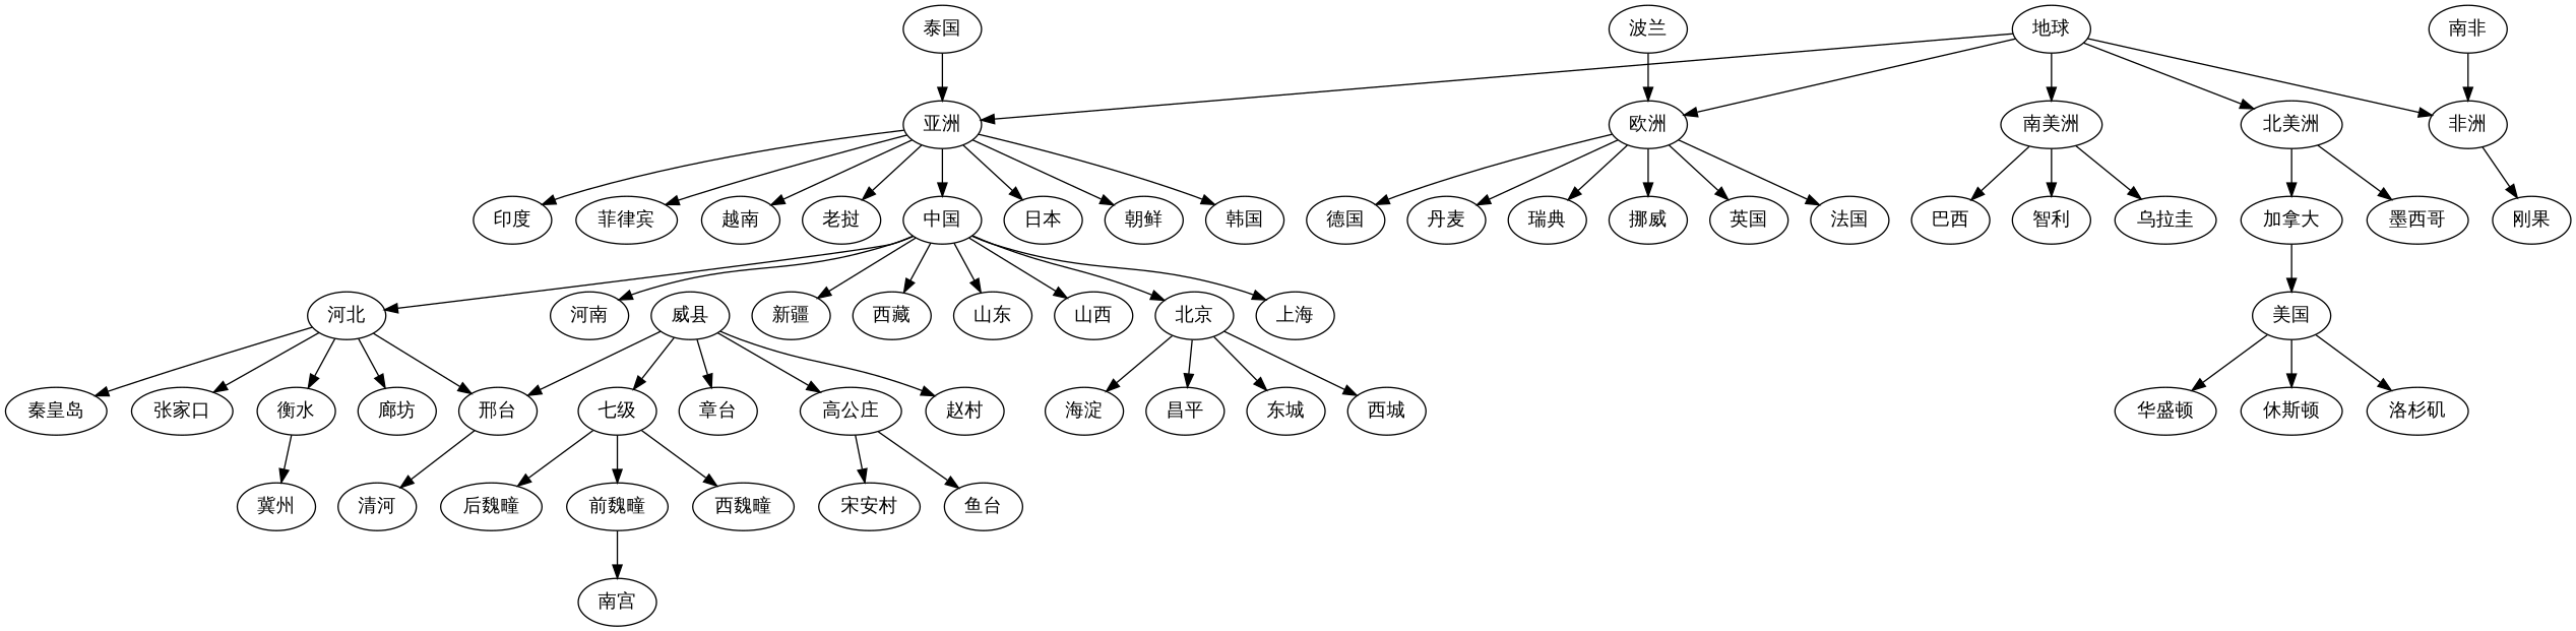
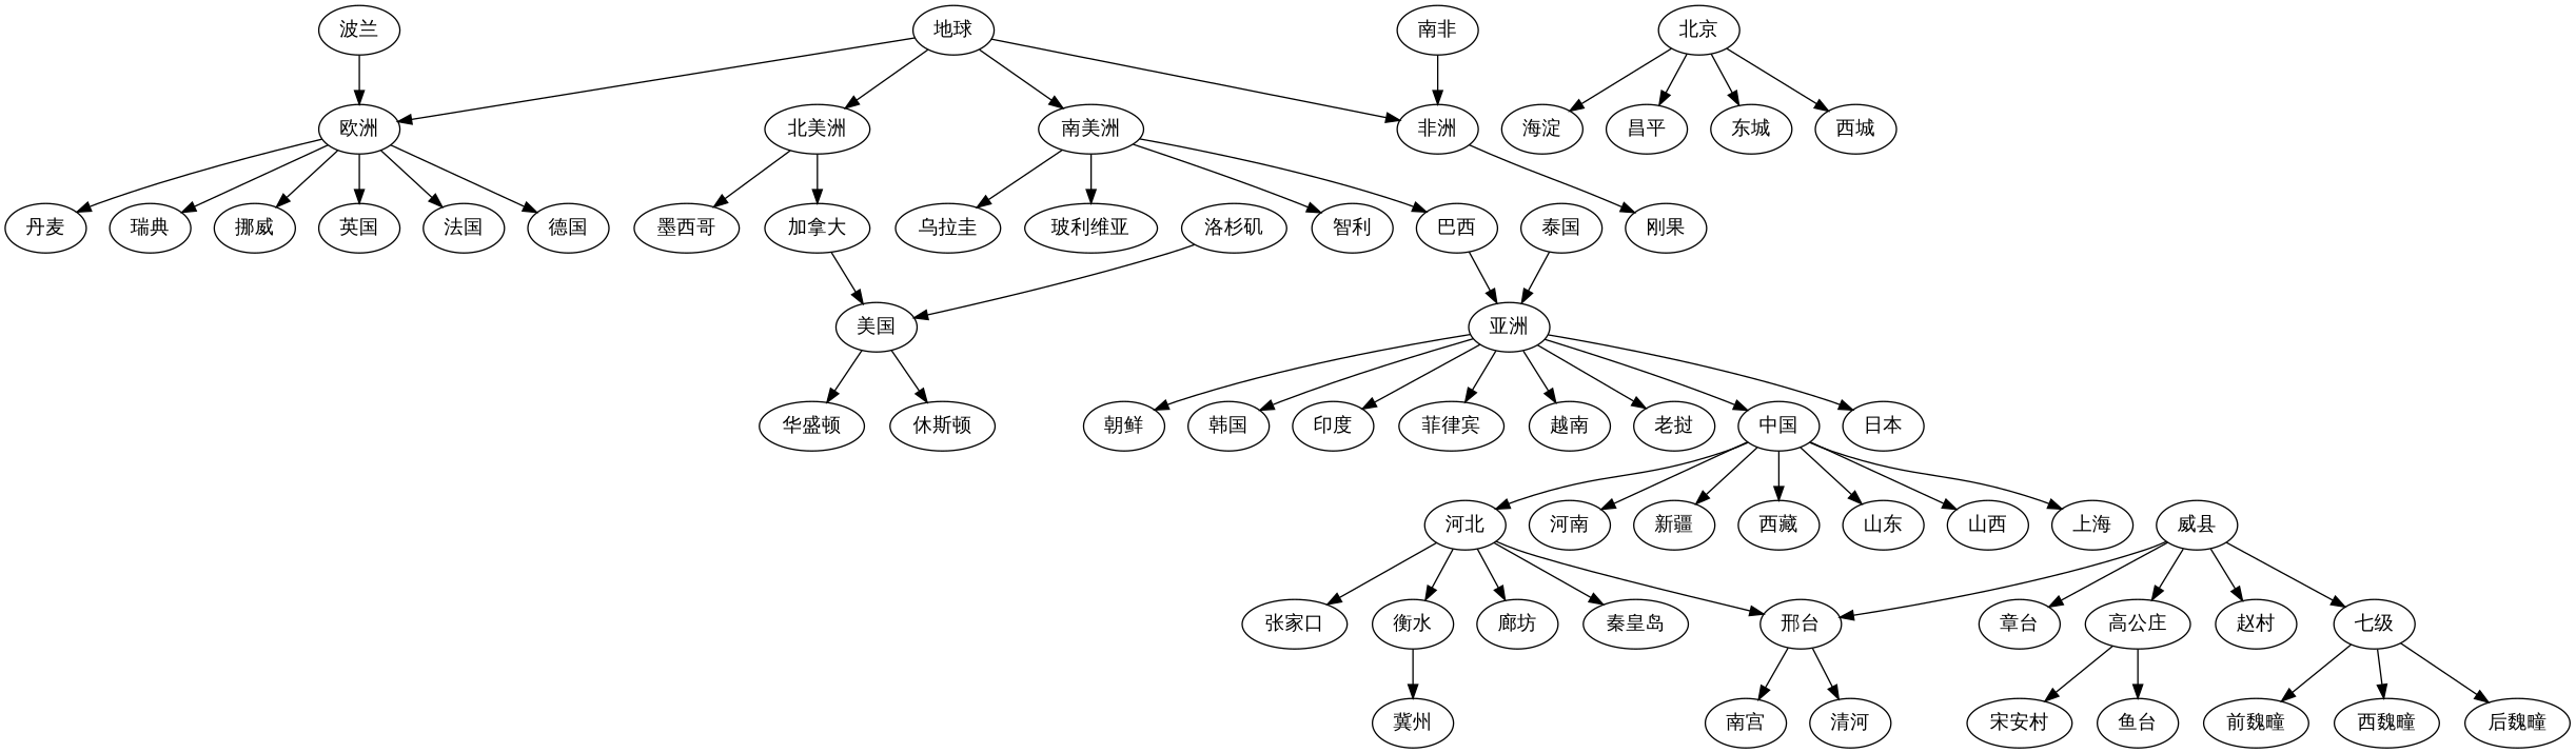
  digraph {
    node [fontname="Microsoft Yahei"]
    "地球"
    "亚洲"
    "欧洲"
    "北美洲"
    "南美洲"
    "非洲"
    "中国"
    "日本"
    "朝鲜"
    "韩国"
    "印度"
    "菲律宾"
    "越南"
    "老挝"
    "英国"
    "法国"
    "德国"
    "丹麦"
    "瑞典"
    "挪威"
    "加拿大"
    "墨西哥"
+   "玻利维亚"
    "巴西"
    "智利"
    "乌拉圭"
    "刚果"
    "北京"
    "上海"
    "河北"
    "河南"
    "新疆"
    "西藏"
    "山东"
    "山西"
    "泰国"
    "波兰"
    "美国"
    "洛杉矶"
    "华盛顿"
    "休斯顿"
    "南非"
    "海淀"
    "昌平"
    "东城"
    "西城"
    "邢台"
    "张家口"
    "衡水"
    "廊坊"
    "秦皇岛"
    "南宫"
    "清河"
    "冀州"
    "威县"
    "七级"
    "章台"
    "高公庄"
    "赵村"
    "西魏疃"
    "后魏疃"
    "前魏疃"
    "鱼台"
    "宋安村"
-   "地球" -> "亚洲"
+   "巴西" -> "亚洲"
    "地球" -> "欧洲"
    "地球" -> "北美洲"
    "地球" -> "南美洲"
    "地球" -> "非洲"
    "亚洲" -> "中国"
    "亚洲" -> "日本"
    "亚洲" -> "朝鲜"
    "亚洲" -> "韩国"
    "亚洲" -> "印度"
    "亚洲" -> "菲律宾"
    "亚洲" -> "越南"
    "亚洲" -> "老挝"
    "欧洲" -> "英国"
    "欧洲" -> "法国"
    "欧洲" -> "德国"
    "欧洲" -> "丹麦"
    "欧洲" -> "瑞典"
    "欧洲" -> "挪威"
    "北美洲" -> "加拿大"
    "北美洲" -> "墨西哥"
+   "南美洲" -> "玻利维亚"
    "南美洲" -> "巴西"
    "南美洲" -> "智利"
    "南美洲" -> "乌拉圭"
    "非洲" -> "刚果"
-   "中国" -> "北京"
    "中国" -> "上海"
    "中国" -> "河北"
    "中国" -> "河南"
    "中国" -> "新疆"
    "中国" -> "西藏"
    "中国" -> "山东"
    "中国" -> "山西"
    "加拿大" -> "美国"
    "北京" -> "海淀"
    "北京" -> "昌平"
    "北京" -> "东城"
    "北京" -> "西城"
    "河北" -> "邢台"
    "河北" -> "张家口"
    "河北" -> "衡水"
    "河北" -> "廊坊"
    "河北" -> "秦皇岛"
    "泰国" -> "亚洲"
    "波兰" -> "欧洲"
-   "美国" -> "洛杉矶"
+   "洛杉矶" -> "美国"
    "美国" -> "华盛顿"
    "美国" -> "休斯顿"
    "南非" -> "非洲"
-   "前魏疃" -> "南宫"
+   "邢台" -> "南宫"
    "邢台" -> "清河"
    "衡水" -> "冀州"
    "威县" -> "邢台"
    "威县" -> "七级"
    "威县" -> "章台"
    "威县" -> "高公庄"
    "威县" -> "赵村"
    "七级" -> "西魏疃"
    "七级" -> "后魏疃"
    "七级" -> "前魏疃"
    "高公庄" -> "鱼台"
    "高公庄" -> "宋安村"
  }
